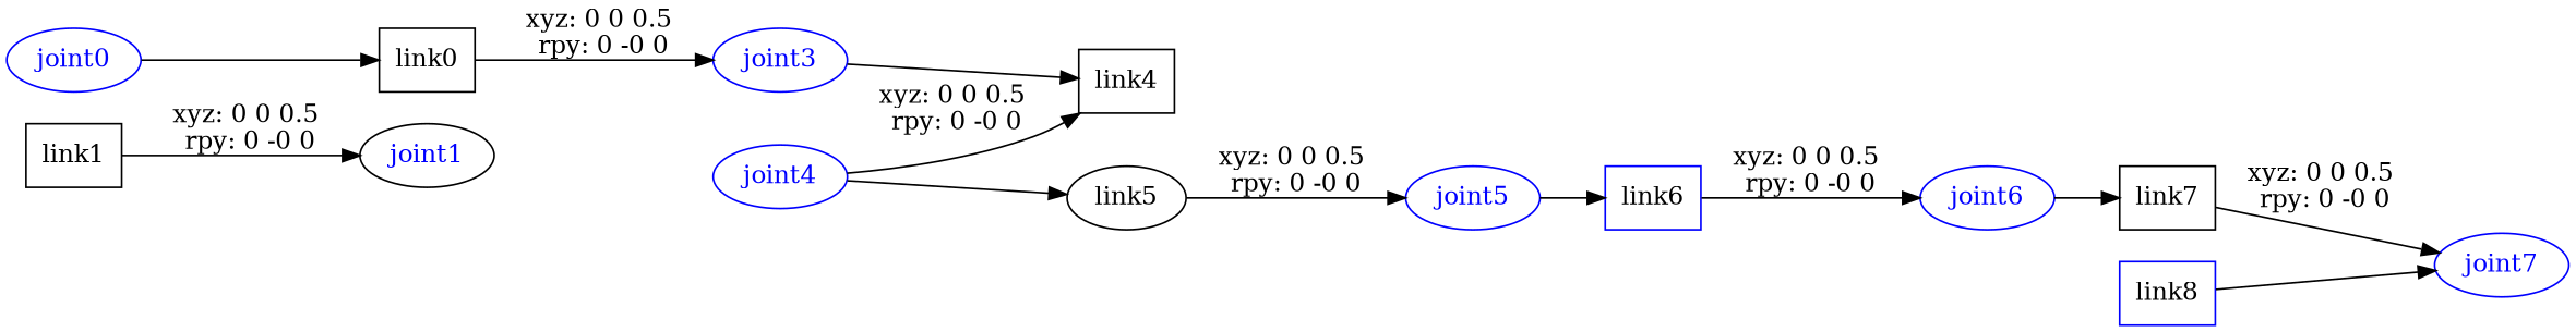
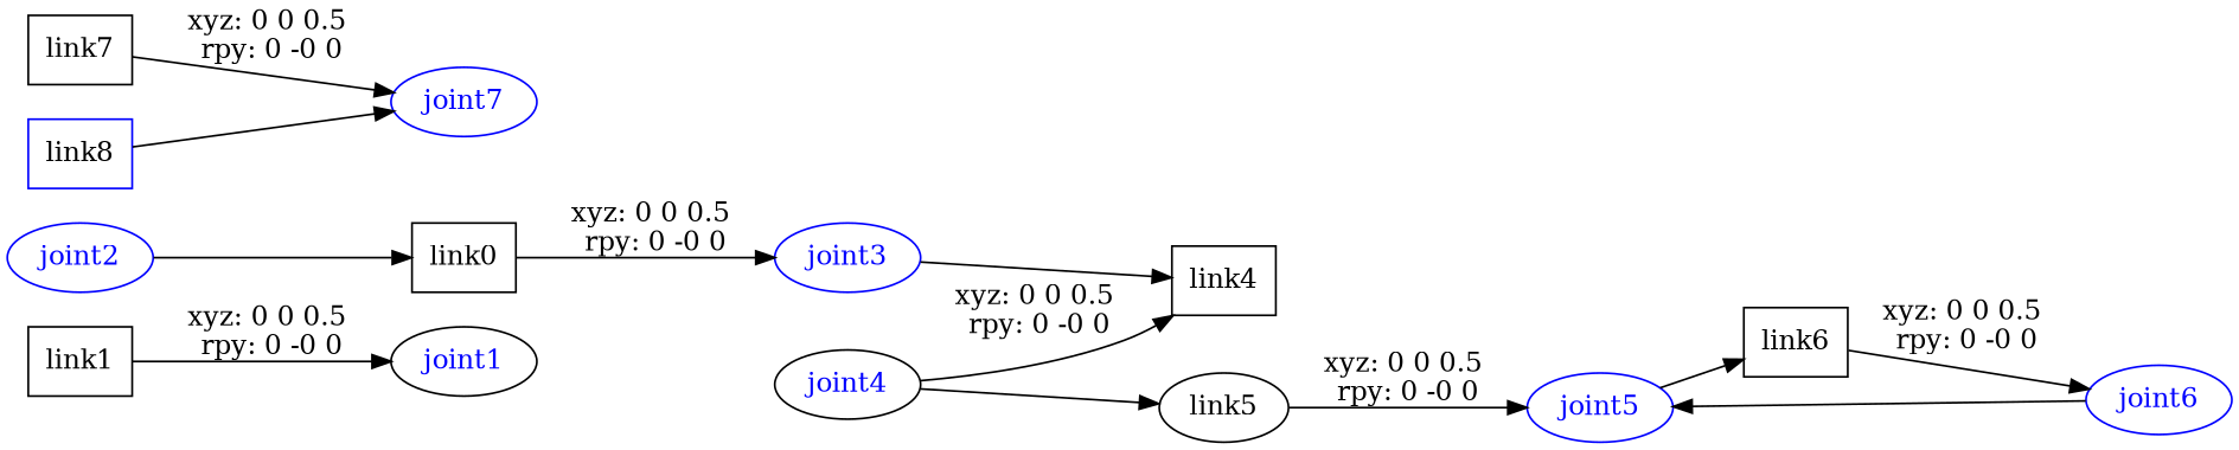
  digraph {
    rankdir=LR
    node [shape=ellipse color=blue]
    n1 [label=link1 shape=box color=""]
    joint1 [color=black fontcolor=blue]
-   joint2 [fontcolor=blue label=joint0]
+   joint2 [fontcolor=blue]
    n4 [label=link0 shape=box color=""]
    joint3 [fontcolor=blue]
    n6 [label=link4 shape=box color=""]
-   joint4 [fontcolor=blue]
+   joint4 [color=black fontcolor=blue]
    n8 [label=link5 color=""]
    joint5 [fontcolor=blue]
-   n10 [label=link6 shape=box]
+   n10 [label=link6 shape=box color=""]
    joint6 [fontcolor=blue]
    n12 [label=link7 shape=box color=""]
    joint7 [fontcolor=blue]
    n14 [label=link8 shape=box]
    n1 -> joint1 [label="xyz: 0 0 0.5 \nrpy: 0 -0 0"]
    joint2 -> n4
    n4 -> joint3 [label="xyz: 0 0 0.5 \nrpy: 0 -0 0"]
    joint3 -> n6
    joint4 -> n6 [label="xyz: 0 0 0.5 \nrpy: 0 -0 0"]
    joint4 -> n8
    n8 -> joint5 [label="xyz: 0 0 0.5 \nrpy: 0 -0 0"]
    joint5 -> n10
    n10 -> joint6 [label="xyz: 0 0 0.5 \nrpy: 0 -0 0"]
-   joint6 -> n12
+   joint6 -> joint5
    n12 -> joint7 [label="xyz: 0 0 0.5 \nrpy: 0 -0 0"]
    n14 -> joint7
  }
